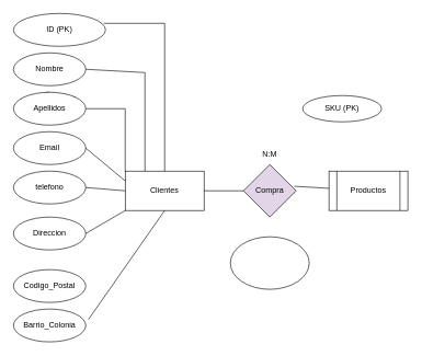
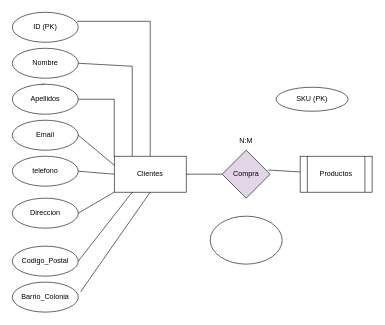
  <mxCell id="0" />
  <mxCell id="1" parent="0" />
  <mxCell id="2" style="edgeStyle=orthogonalEdgeStyle;rounded=0;orthogonalLoop=1;jettySize=auto;html=1;exitX=1;exitY=0;exitDx=0;exitDy=0;" edge="1" parent="1" source="4"><mxGeometry relative="1" as="geometry"><mxPoint x="104" y="160" as="targetPoint" /></mxGeometry></mxCell>
  <mxCell id="3" style="edgeStyle=orthogonalEdgeStyle;rounded=0;orthogonalLoop=1;jettySize=auto;html=1;exitX=0.5;exitY=0;exitDx=0;exitDy=0;" edge="1" parent="1" source="4"><mxGeometry relative="1" as="geometry"><mxPoint x="70" y="150" as="targetPoint" /></mxGeometry></mxCell>
  <mxCell id="4" value="Apellidos" style="ellipse;whiteSpace=wrap;html=1;" vertex="1" parent="1"><mxGeometry x="20" y="140" width="110" height="50" as="geometry" /></mxCell>
  <mxCell id="5" value="Direccion" style="ellipse;whiteSpace=wrap;html=1;" vertex="1" parent="1"><mxGeometry x="20" y="330" width="110" height="50" as="geometry" /></mxCell>
  <mxCell id="6" value="Email" style="ellipse;whiteSpace=wrap;html=1;" vertex="1" parent="1"><mxGeometry x="20" y="200" width="110" height="50" as="geometry" /></mxCell>
  <mxCell id="7" value="telefono" style="ellipse;whiteSpace=wrap;html=1;" vertex="1" parent="1"><mxGeometry x="20" y="260" width="110" height="50" as="geometry" /></mxCell>
  <mxCell id="8" value="Nombre" style="ellipse;whiteSpace=wrap;html=1;" vertex="1" parent="1"><mxGeometry x="20" y="80" width="110" height="50" as="geometry" /></mxCell>
- <mxCell id="9" value="ID (PK)" style="ellipse;whiteSpace=wrap;html=1;" vertex="1" parent="1"><mxGeometry x="20" y="20" width="140" height="50" as="geometry" /></mxCell>
+ <mxCell id="9" value="ID (PK)" style="ellipse;whiteSpace=wrap;html=1;" vertex="1" parent="1"><mxGeometry x="20" y="20" width="110" height="50" as="geometry" /></mxCell>
  <mxCell id="10" value="Codigo_Postal" style="ellipse;whiteSpace=wrap;html=1;" vertex="1" parent="1"><mxGeometry x="20" y="410" width="110" height="50" as="geometry" /></mxCell>
  <mxCell id="11" value="Barrio_Colonia" style="ellipse;whiteSpace=wrap;html=1;" vertex="1" parent="1"><mxGeometry x="20" y="470" width="110" height="50" as="geometry" /></mxCell>
  <mxCell id="12" value="Clientes" style="rounded=0;whiteSpace=wrap;html=1;" vertex="1" parent="1"><mxGeometry x="190" y="260" width="120" height="60" as="geometry" /></mxCell>
  <mxCell id="13" value="" style="endArrow=none;html=1;rounded=0;entryX=0.982;entryY=0.3;entryDx=0;entryDy=0;entryPerimeter=0;exitX=0.5;exitY=0;exitDx=0;exitDy=0;" edge="1" parent="1" source="12" target="9"><mxGeometry width="50" height="50" relative="1" as="geometry"><mxPoint x="390" y="420" as="sourcePoint" /><mxPoint x="440" y="370" as="targetPoint" /><Array as="points"><mxPoint x="250" y="35" /></Array></mxGeometry></mxCell>
  <mxCell id="14" value="" style="endArrow=none;html=1;rounded=0;entryX=1;entryY=0.5;entryDx=0;entryDy=0;exitX=0.25;exitY=0;exitDx=0;exitDy=0;" edge="1" parent="1" source="12" target="8"><mxGeometry width="50" height="50" relative="1" as="geometry"><mxPoint x="390" y="420" as="sourcePoint" /><mxPoint x="440" y="370" as="targetPoint" /><Array as="points"><mxPoint x="220" y="110" /></Array></mxGeometry></mxCell>
  <mxCell id="15" value="" style="endArrow=none;html=1;rounded=0;entryX=1;entryY=0.5;entryDx=0;entryDy=0;exitX=0;exitY=0;exitDx=0;exitDy=0;" edge="1" parent="1" source="12" target="4"><mxGeometry width="50" height="50" relative="1" as="geometry"><mxPoint x="190" y="250" as="sourcePoint" /><mxPoint x="440" y="370" as="targetPoint" /><Array as="points"><mxPoint x="190" y="165" /></Array></mxGeometry></mxCell>
  <mxCell id="16" value="" style="endArrow=none;html=1;rounded=0;entryX=1;entryY=0.5;entryDx=0;entryDy=0;exitX=0;exitY=0.25;exitDx=0;exitDy=0;" edge="1" parent="1" source="12" target="6"><mxGeometry width="50" height="50" relative="1" as="geometry"><mxPoint x="390" y="420" as="sourcePoint" /><mxPoint x="440" y="370" as="targetPoint" /></mxGeometry></mxCell>
  <mxCell id="17" value="" style="endArrow=none;html=1;rounded=0;entryX=1;entryY=0.5;entryDx=0;entryDy=0;exitX=0;exitY=0.5;exitDx=0;exitDy=0;" edge="1" parent="1" source="12" target="7"><mxGeometry width="50" height="50" relative="1" as="geometry"><mxPoint x="390" y="420" as="sourcePoint" /><mxPoint x="440" y="370" as="targetPoint" /></mxGeometry></mxCell>
  <mxCell id="18" value="" style="endArrow=none;html=1;rounded=0;entryX=0;entryY=1;entryDx=0;entryDy=0;exitX=1;exitY=0.5;exitDx=0;exitDy=0;" edge="1" parent="1" source="5" target="12"><mxGeometry width="50" height="50" relative="1" as="geometry"><mxPoint x="390" y="420" as="sourcePoint" /><mxPoint x="440" y="370" as="targetPoint" /></mxGeometry></mxCell>
+ <mxCell id="19" value="" style="endArrow=none;html=1;rounded=0;entryX=0.25;entryY=1;entryDx=0;entryDy=0;exitX=1;exitY=0.5;exitDx=0;exitDy=0;" edge="1" parent="1" source="10" target="12"><mxGeometry width="50" height="50" relative="1" as="geometry"><mxPoint x="390" y="420" as="sourcePoint" /><mxPoint x="440" y="370" as="targetPoint" /></mxGeometry></mxCell>
  <mxCell id="20" value="" style="endArrow=none;html=1;rounded=0;entryX=0.5;entryY=1;entryDx=0;entryDy=0;exitX=1.036;exitY=0.32;exitDx=0;exitDy=0;exitPerimeter=0;" edge="1" parent="1" source="11" target="12"><mxGeometry width="50" height="50" relative="1" as="geometry"><mxPoint x="390" y="420" as="sourcePoint" /><mxPoint x="440" y="370" as="targetPoint" /></mxGeometry></mxCell>
  <mxCell id="21" value="Compra" style="rhombus;whiteSpace=wrap;html=1;fillColor=#e1d5e7;" vertex="1" parent="1"><mxGeometry x="370" y="250" width="80" height="80" as="geometry" /></mxCell>
  <mxCell id="22" value="" style="endArrow=none;html=1;rounded=0;entryX=1;entryY=0.5;entryDx=0;entryDy=0;exitX=0;exitY=0.5;exitDx=0;exitDy=0;" edge="1" parent="1" source="21" target="12"><mxGeometry width="50" height="50" relative="1" as="geometry"><mxPoint x="390" y="420" as="sourcePoint" /><mxPoint x="440" y="370" as="targetPoint" /></mxGeometry></mxCell>
  <mxCell id="23" value="N:M" style="text;html=1;strokeColor=none;fillColor=none;align=center;verticalAlign=middle;whiteSpace=wrap;rounded=0;strokeWidth=4;" vertex="1" parent="1"><mxGeometry x="380" y="220" width="60" height="30" as="geometry" /></mxCell>
  <mxCell id="24" value="Productos" style="shape=process;whiteSpace=wrap;html=1;backgroundOutline=1;" vertex="1" parent="1"><mxGeometry x="500" y="260" width="120" height="60" as="geometry" /></mxCell>
  <mxCell id="25" value="" style="endArrow=none;html=1;rounded=0;entryX=0.963;entryY=0.413;entryDx=0;entryDy=0;entryPerimeter=0;" edge="1" parent="1" source="24" target="21"><mxGeometry width="50" height="50" relative="1" as="geometry"><mxPoint x="390" y="420" as="sourcePoint" /><mxPoint x="440" y="370" as="targetPoint" /></mxGeometry></mxCell>
  <mxCell id="26" value="" style="ellipse;whiteSpace=wrap;html=1;" vertex="1" parent="1"><mxGeometry x="350" y="360" width="120" height="80" as="geometry" /></mxCell>
  <mxCell id="27" value="SKU (PK)" style="ellipse;whiteSpace=wrap;html=1;" vertex="1" parent="1"><mxGeometry x="460" y="145" width="120" height="40" as="geometry" /></mxCell>
